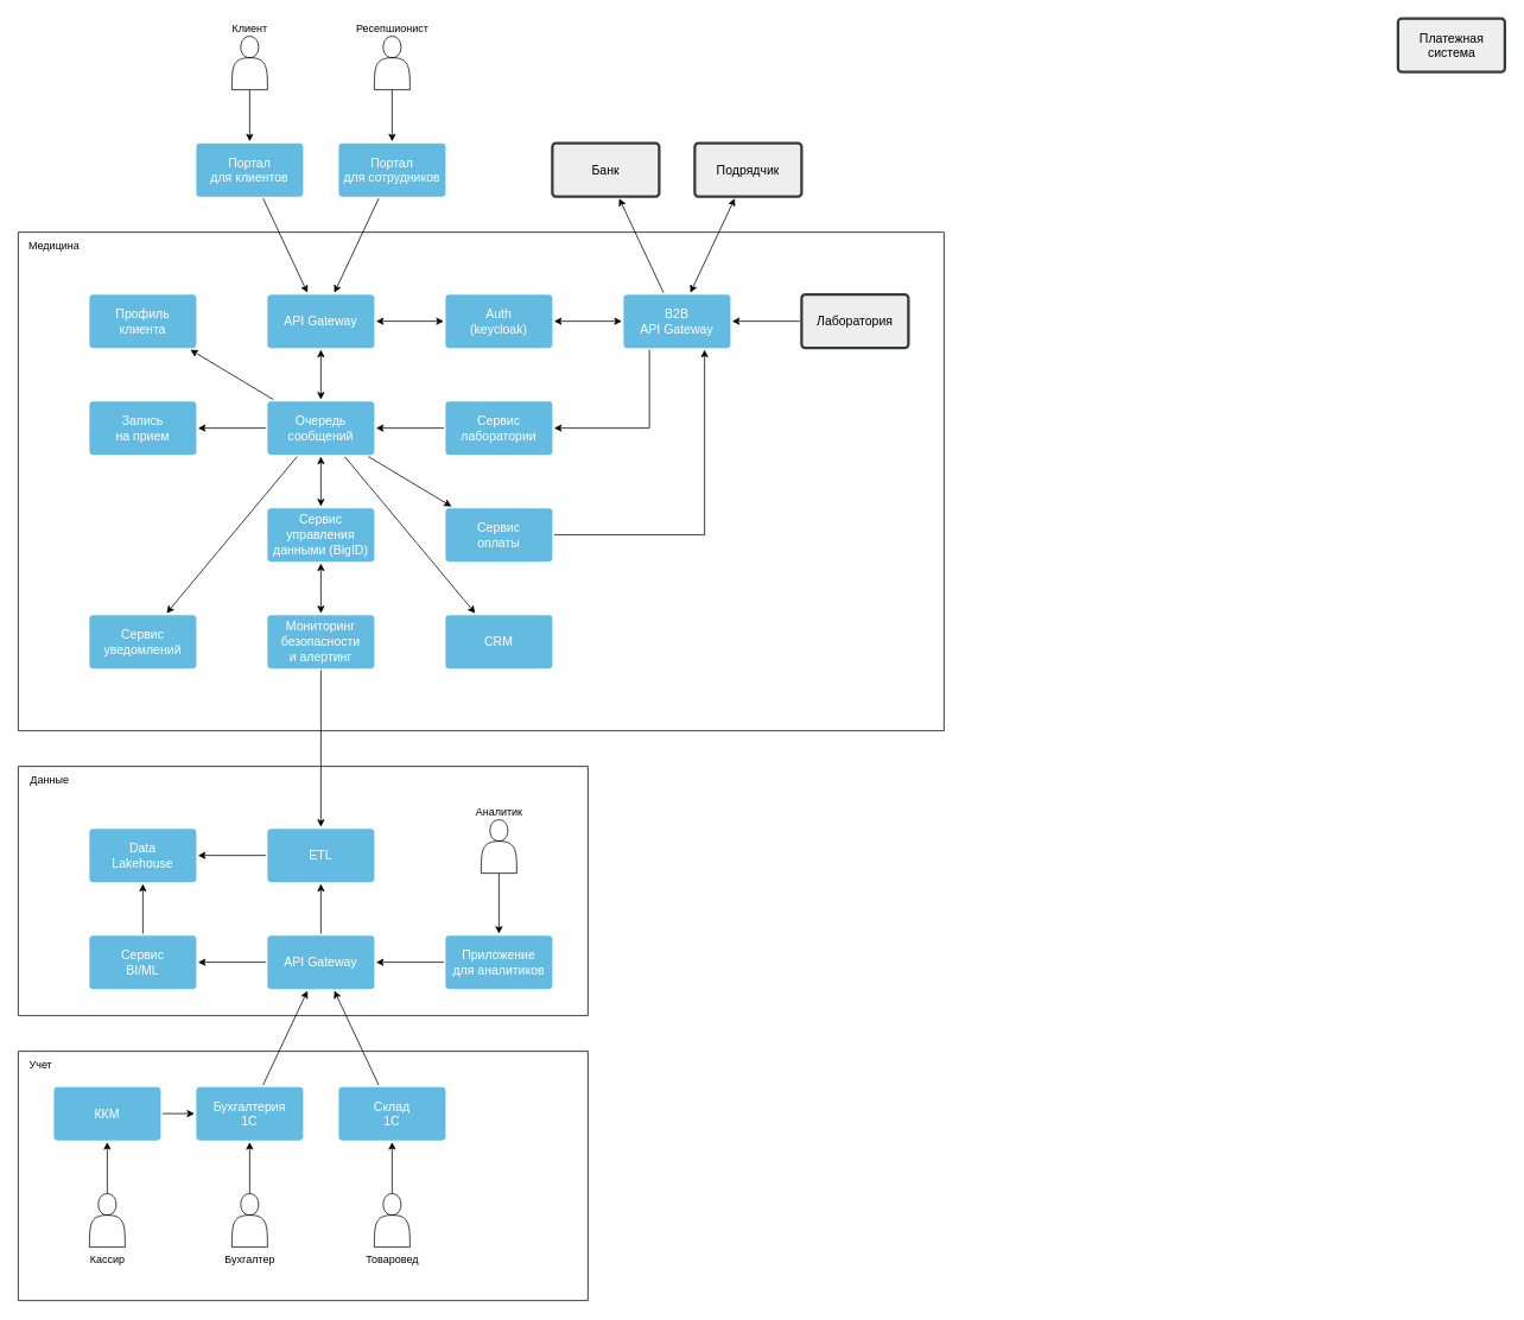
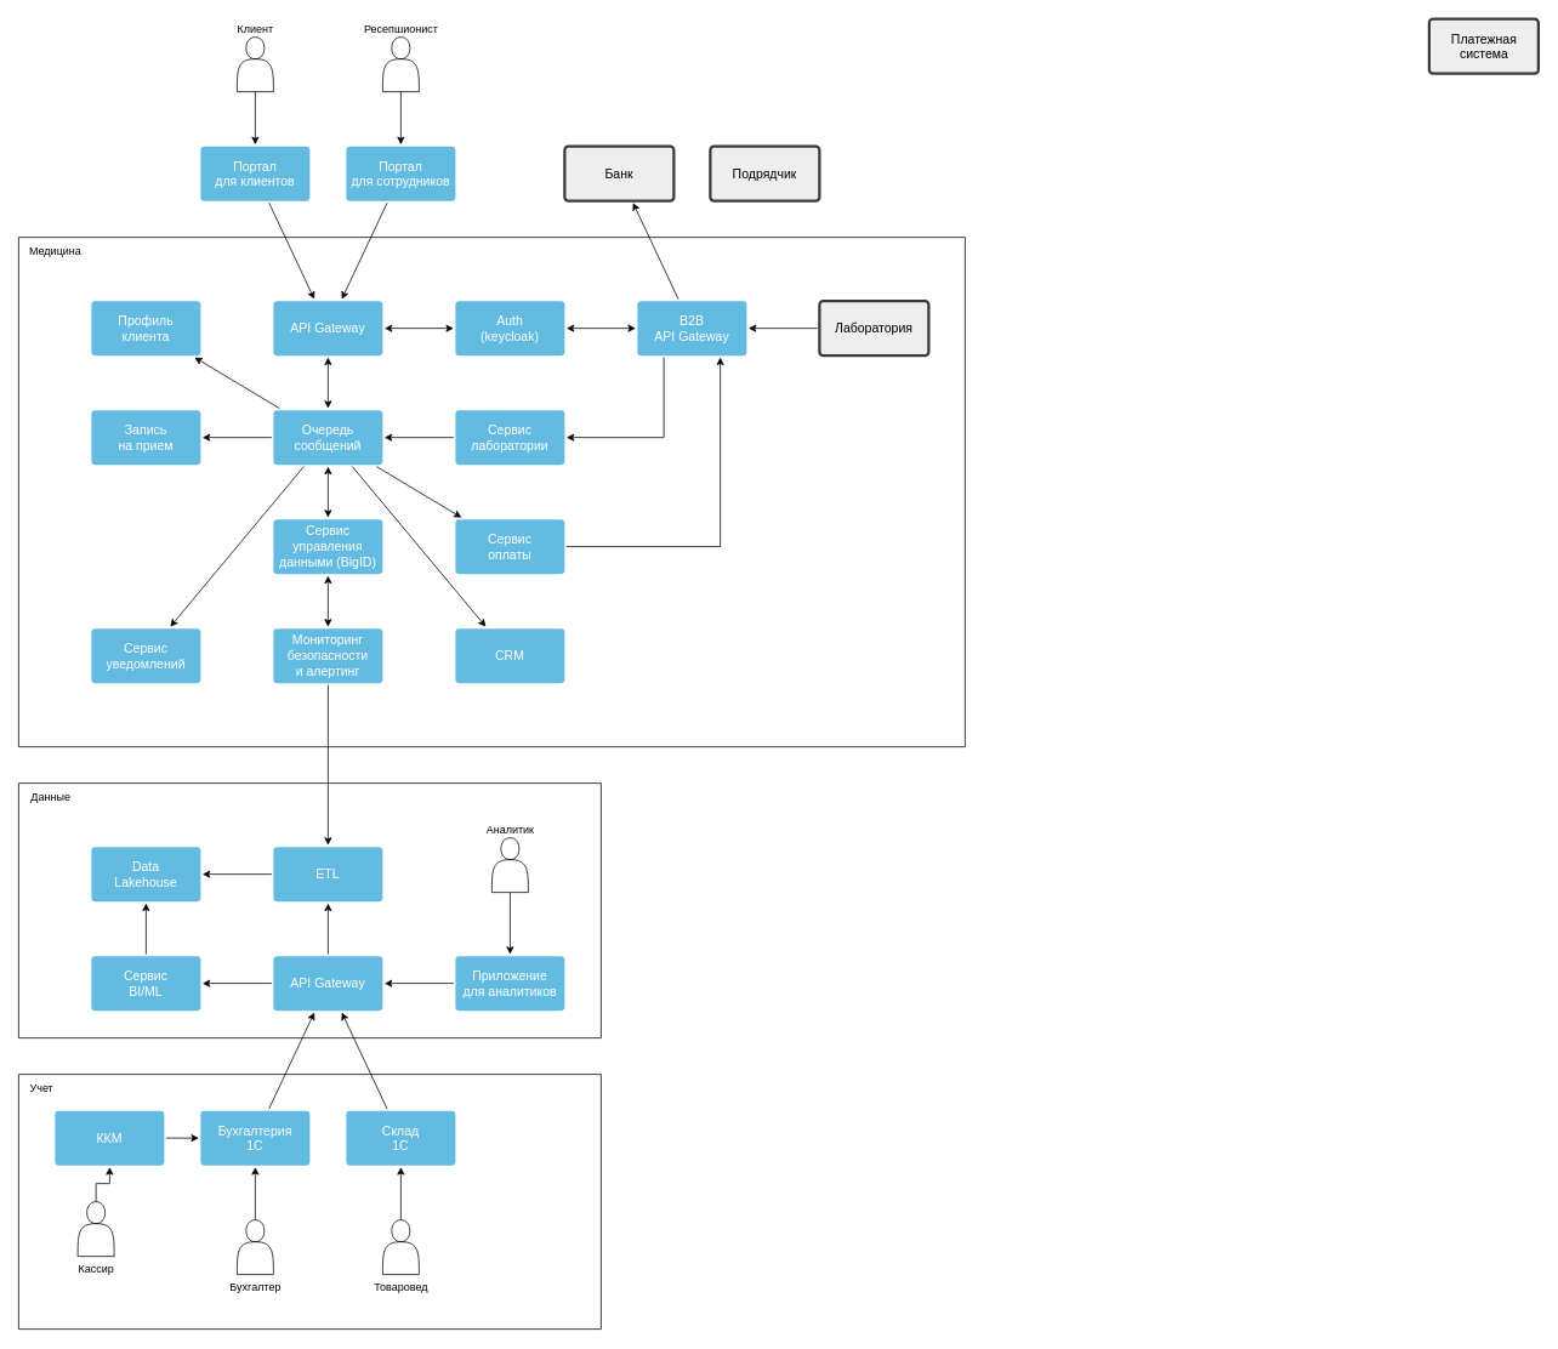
  <mxCell id="0" />
  <mxCell id="1" parent="0" />
  <mxCell id="2" value="" style="swimlane;startSize=0;swimlaneLine=1;resizable=1;fillStyle=auto;collapsible=0;" parent="1" vertex="1"><mxGeometry x="20" y="260" width="1040" height="560" as="geometry"><mxRectangle x="160" y="1120" width="50" height="40" as="alternateBounds" /></mxGeometry></mxCell>
  <mxCell id="3" value="Медицина" style="text;html=1;align=center;verticalAlign=middle;resizable=0;points=[];autosize=1;strokeColor=none;fillColor=none;" parent="2" vertex="1"><mxGeometry width="80" height="30" as="geometry" /></mxCell>
  <mxCell id="4" style="edgeStyle=orthogonalEdgeStyle;rounded=0;orthogonalLoop=1;jettySize=auto;html=1;entryX=0;entryY=0.5;entryDx=0;entryDy=0;startArrow=classic;startFill=1;" edge="1" parent="2" source="6" target="7"><mxGeometry relative="1" as="geometry" /></mxCell>
  <mxCell id="5" style="edgeStyle=orthogonalEdgeStyle;rounded=0;orthogonalLoop=1;jettySize=auto;html=1;entryX=0.5;entryY=0;entryDx=0;entryDy=0;startArrow=classic;startFill=1;" edge="1" parent="2" source="6" target="27"><mxGeometry relative="1" as="geometry" /></mxCell>
  <mxCell id="6" value="API Gateway" style="rounded=1;whiteSpace=wrap;html=1;shadow=0;labelBackgroundColor=none;strokeColor=none;strokeWidth=3;fillColor=#64bbe2;fontFamily=Helvetica;fontSize=14;fontColor=#FFFFFF;align=center;spacing=5;arcSize=7;perimeterSpacing=2;" vertex="1" parent="2"><mxGeometry x="280" y="70" width="120" height="60" as="geometry" /></mxCell>
  <mxCell id="7" value="Auth&lt;div&gt;(keycloak)&lt;/div&gt;" style="rounded=1;whiteSpace=wrap;html=1;shadow=0;labelBackgroundColor=none;strokeColor=none;strokeWidth=3;fillColor=#64bbe2;fontFamily=Helvetica;fontSize=14;fontColor=#FFFFFF;align=center;spacing=5;arcSize=7;perimeterSpacing=2;" vertex="1" parent="2"><mxGeometry x="480" y="70" width="120" height="60" as="geometry" /></mxCell>
  <mxCell id="8" style="edgeStyle=orthogonalEdgeStyle;rounded=0;orthogonalLoop=1;jettySize=auto;html=1;entryX=1;entryY=0.5;entryDx=0;entryDy=0;startArrow=classic;startFill=1;" edge="1" parent="2" source="10" target="7"><mxGeometry relative="1" as="geometry" /></mxCell>
  <mxCell id="9" style="edgeStyle=orthogonalEdgeStyle;rounded=0;orthogonalLoop=1;jettySize=auto;html=1;entryX=1;entryY=0.5;entryDx=0;entryDy=0;exitX=0.25;exitY=1;exitDx=0;exitDy=0;" edge="1" parent="2" source="10" target="20"><mxGeometry relative="1" as="geometry"><Array as="points"><mxPoint x="709" y="220" /></Array></mxGeometry></mxCell>
  <mxCell id="10" value="B2B&lt;div&gt;API Gateway&lt;/div&gt;" style="rounded=1;whiteSpace=wrap;html=1;shadow=0;labelBackgroundColor=none;strokeColor=none;strokeWidth=3;fillColor=#64bbe2;fontFamily=Helvetica;fontSize=14;fontColor=#FFFFFF;align=center;spacing=5;arcSize=7;perimeterSpacing=2;" vertex="1" parent="2"><mxGeometry x="680" y="70" width="120" height="60" as="geometry" /></mxCell>
  <mxCell id="11" style="edgeStyle=orthogonalEdgeStyle;rounded=0;orthogonalLoop=1;jettySize=auto;html=1;" edge="1" parent="2" source="12" target="10"><mxGeometry relative="1" as="geometry" /></mxCell>
  <mxCell id="12" value="Лаборатория" style="rounded=1;whiteSpace=wrap;html=1;shadow=0;labelBackgroundColor=none;strokeColor=#36393d;strokeWidth=3;fillColor=#eeeeee;fontFamily=Helvetica;fontSize=14;align=center;spacing=5;arcSize=7;perimeterSpacing=2;" vertex="1" parent="2"><mxGeometry x="880" y="70" width="120" height="60" as="geometry" /></mxCell>
  <mxCell id="13" value="Профиль&lt;div&gt;клиента&lt;/div&gt;" style="rounded=1;whiteSpace=wrap;html=1;shadow=0;labelBackgroundColor=none;strokeColor=none;strokeWidth=3;fillColor=#64bbe2;fontFamily=Helvetica;fontSize=14;fontColor=#FFFFFF;align=center;spacing=5;arcSize=7;perimeterSpacing=2;" vertex="1" parent="2"><mxGeometry x="80" y="70" width="120" height="60" as="geometry" /></mxCell>
  <mxCell id="14" value="Запись&lt;div&gt;на прием&lt;/div&gt;" style="rounded=1;whiteSpace=wrap;html=1;shadow=0;labelBackgroundColor=none;strokeColor=none;strokeWidth=3;fillColor=#64bbe2;fontFamily=Helvetica;fontSize=14;fontColor=#FFFFFF;align=center;spacing=5;arcSize=7;perimeterSpacing=2;" vertex="1" parent="2"><mxGeometry x="80" y="190" width="120" height="60" as="geometry" /></mxCell>
  <mxCell id="15" style="edgeStyle=orthogonalEdgeStyle;rounded=0;orthogonalLoop=1;jettySize=auto;html=1;entryX=0.75;entryY=1;entryDx=0;entryDy=0;" edge="1" parent="2" source="16" target="10"><mxGeometry relative="1" as="geometry" /></mxCell>
  <mxCell id="16" value="Сервис&lt;div&gt;оплаты&lt;/div&gt;" style="rounded=1;whiteSpace=wrap;html=1;shadow=0;labelBackgroundColor=none;strokeColor=none;strokeWidth=3;fillColor=#64bbe2;fontFamily=Helvetica;fontSize=14;fontColor=#FFFFFF;align=center;spacing=5;arcSize=7;perimeterSpacing=2;" vertex="1" parent="2"><mxGeometry x="480" y="310" width="120" height="60" as="geometry" /></mxCell>
  <mxCell id="17" value="Сервис&lt;div&gt;уведомлений&lt;/div&gt;" style="rounded=1;whiteSpace=wrap;html=1;shadow=0;labelBackgroundColor=none;strokeColor=none;strokeWidth=3;fillColor=#64bbe2;fontFamily=Helvetica;fontSize=14;fontColor=#FFFFFF;align=center;spacing=5;arcSize=7;perimeterSpacing=2;" vertex="1" parent="2"><mxGeometry x="80" y="430" width="120" height="60" as="geometry" /></mxCell>
  <mxCell id="18" value="CRM" style="rounded=1;whiteSpace=wrap;html=1;shadow=0;labelBackgroundColor=none;strokeColor=none;strokeWidth=3;fillColor=#64bbe2;fontFamily=Helvetica;fontSize=14;fontColor=#FFFFFF;align=center;spacing=5;arcSize=7;perimeterSpacing=2;" vertex="1" parent="2"><mxGeometry x="480" y="430" width="120" height="60" as="geometry" /></mxCell>
  <mxCell id="19" style="edgeStyle=orthogonalEdgeStyle;rounded=0;orthogonalLoop=1;jettySize=auto;html=1;" edge="1" parent="2" source="20" target="27"><mxGeometry relative="1" as="geometry" /></mxCell>
  <mxCell id="20" value="Сервис&lt;div&gt;лаборатории&lt;/div&gt;" style="rounded=1;whiteSpace=wrap;html=1;shadow=0;labelBackgroundColor=none;strokeColor=none;strokeWidth=3;fillColor=#64bbe2;fontFamily=Helvetica;fontSize=14;fontColor=#FFFFFF;align=center;spacing=5;arcSize=7;perimeterSpacing=2;" vertex="1" parent="2"><mxGeometry x="480" y="190" width="120" height="60" as="geometry" /></mxCell>
  <mxCell id="21" style="rounded=0;orthogonalLoop=1;jettySize=auto;html=1;" edge="1" parent="2" source="27" target="13"><mxGeometry relative="1" as="geometry" /></mxCell>
  <mxCell id="22" style="rounded=0;orthogonalLoop=1;jettySize=auto;html=1;" edge="1" parent="2" source="27" target="14"><mxGeometry relative="1" as="geometry" /></mxCell>
  <mxCell id="23" style="rounded=0;orthogonalLoop=1;jettySize=auto;html=1;" edge="1" parent="2" source="27" target="17"><mxGeometry relative="1" as="geometry" /></mxCell>
  <mxCell id="24" style="rounded=0;orthogonalLoop=1;jettySize=auto;html=1;" edge="1" parent="2" source="27" target="18"><mxGeometry relative="1" as="geometry" /></mxCell>
  <mxCell id="25" style="rounded=0;orthogonalLoop=1;jettySize=auto;html=1;" edge="1" parent="2" source="27" target="16"><mxGeometry relative="1" as="geometry" /></mxCell>
  <mxCell id="26" style="edgeStyle=orthogonalEdgeStyle;rounded=0;orthogonalLoop=1;jettySize=auto;html=1;entryX=0.5;entryY=0;entryDx=0;entryDy=0;startArrow=classic;startFill=1;" edge="1" parent="2" source="27" target="29"><mxGeometry relative="1" as="geometry" /></mxCell>
  <mxCell id="27" value="Очередь&lt;div&gt;сообщений&lt;/div&gt;" style="rounded=1;whiteSpace=wrap;html=1;shadow=0;labelBackgroundColor=none;strokeColor=none;strokeWidth=3;fillColor=#64bbe2;fontFamily=Helvetica;fontSize=14;fontColor=#FFFFFF;align=center;spacing=5;arcSize=7;perimeterSpacing=2;" vertex="1" parent="2"><mxGeometry x="280" y="190" width="120" height="60" as="geometry" /></mxCell>
  <mxCell id="28" style="edgeStyle=orthogonalEdgeStyle;rounded=0;orthogonalLoop=1;jettySize=auto;html=1;startArrow=classic;startFill=1;" edge="1" parent="2" source="29" target="30"><mxGeometry relative="1" as="geometry" /></mxCell>
  <mxCell id="29" value="&lt;div&gt;Сервис&lt;/div&gt;&lt;div&gt;&lt;span style=&quot;background-color: transparent; color: light-dark(rgb(255, 255, 255), rgb(18, 18, 18));&quot;&gt;управления данными&amp;nbsp;&lt;/span&gt;&lt;span style=&quot;background-color: transparent; color: light-dark(rgb(255, 255, 255), rgb(18, 18, 18));&quot;&gt;(BigID)&lt;/span&gt;&lt;/div&gt;" style="rounded=1;whiteSpace=wrap;html=1;shadow=0;labelBackgroundColor=none;strokeColor=none;strokeWidth=3;fillColor=#64bbe2;fontFamily=Helvetica;fontSize=14;fontColor=#FFFFFF;align=center;spacing=5;arcSize=7;perimeterSpacing=2;" vertex="1" parent="2"><mxGeometry x="280" y="310" width="120" height="60" as="geometry" /></mxCell>
  <mxCell id="30" value="Мониторинг&lt;div&gt;безопасности&lt;br&gt;&lt;div&gt;и алертинг&lt;/div&gt;&lt;/div&gt;" style="rounded=1;whiteSpace=wrap;html=1;shadow=0;labelBackgroundColor=none;strokeColor=none;strokeWidth=3;fillColor=#64bbe2;fontFamily=Helvetica;fontSize=14;fontColor=#FFFFFF;align=center;spacing=5;arcSize=7;perimeterSpacing=2;" vertex="1" parent="2"><mxGeometry x="280" y="430" width="120" height="60" as="geometry" /></mxCell>
  <mxCell id="31" style="edgeStyle=orthogonalEdgeStyle;rounded=0;orthogonalLoop=1;jettySize=auto;html=1;" edge="1" parent="1" source="32" target="39"><mxGeometry relative="1" as="geometry" /></mxCell>
  <mxCell id="32" value="Клиент" style="shape=actor;html=1;labelPosition=center;verticalLabelPosition=top;align=center;verticalAlign=bottom;" parent="1" vertex="1"><mxGeometry x="260" y="40" width="40" height="60" as="geometry" /></mxCell>
- <mxCell id="33" style="rounded=0;orthogonalLoop=1;jettySize=auto;html=1;startArrow=classic;startFill=1;" edge="1" parent="1" source="34" target="10"><mxGeometry relative="1" as="geometry" /></mxCell>
  <mxCell id="34" value="Подрядчик" style="rounded=1;whiteSpace=wrap;html=1;shadow=0;labelBackgroundColor=none;strokeColor=#36393d;strokeWidth=3;fillColor=#eeeeee;fontFamily=Helvetica;fontSize=14;align=center;spacing=5;arcSize=7;perimeterSpacing=2;" parent="1" vertex="1"><mxGeometry x="780" y="160" width="120" height="60" as="geometry" /></mxCell>
  <mxCell id="35" value="Платежная&lt;div&gt;система&lt;/div&gt;" style="rounded=1;html=1;shadow=0;labelBackgroundColor=none;strokeColor=#36393d;strokeWidth=3;fillColor=#eeeeee;fontFamily=Helvetica;fontSize=14;align=center;spacing=5;arcSize=7;perimeterSpacing=2;" parent="1" vertex="1"><mxGeometry x="1570" y="20" width="120" height="60" as="geometry" /></mxCell>
  <mxCell id="36" style="edgeStyle=orthogonalEdgeStyle;rounded=0;orthogonalLoop=1;jettySize=auto;html=1;" edge="1" parent="1" source="37" target="41"><mxGeometry relative="1" as="geometry" /></mxCell>
  <mxCell id="37" value="Ресепшионист" style="shape=actor;html=1;labelPosition=center;verticalLabelPosition=top;align=center;verticalAlign=bottom;" parent="1" vertex="1"><mxGeometry x="420" y="40" width="40" height="60" as="geometry" /></mxCell>
  <mxCell id="38" style="rounded=0;orthogonalLoop=1;jettySize=auto;html=1;" edge="1" parent="1" source="39" target="6"><mxGeometry relative="1" as="geometry" /></mxCell>
  <mxCell id="39" value="Портал&lt;div&gt;для клиентов&lt;/div&gt;" style="rounded=1;whiteSpace=wrap;html=1;shadow=0;labelBackgroundColor=none;strokeColor=none;strokeWidth=3;fillColor=#64bbe2;fontFamily=Helvetica;fontSize=14;fontColor=#FFFFFF;align=center;spacing=5;arcSize=7;perimeterSpacing=2;" vertex="1" parent="1"><mxGeometry x="220" y="160" width="120" height="60" as="geometry" /></mxCell>
  <mxCell id="40" style="rounded=0;orthogonalLoop=1;jettySize=auto;html=1;" edge="1" parent="1" source="41" target="6"><mxGeometry relative="1" as="geometry" /></mxCell>
  <mxCell id="41" value="Портал&lt;div&gt;для сотрудников&lt;/div&gt;" style="rounded=1;whiteSpace=wrap;html=1;shadow=0;labelBackgroundColor=none;strokeColor=none;strokeWidth=3;fillColor=#64bbe2;fontFamily=Helvetica;fontSize=14;fontColor=#FFFFFF;align=center;spacing=5;arcSize=7;perimeterSpacing=2;" vertex="1" parent="1"><mxGeometry x="380" y="160" width="120" height="60" as="geometry" /></mxCell>
  <mxCell id="42" value="Банк" style="rounded=1;whiteSpace=wrap;html=1;shadow=0;labelBackgroundColor=none;strokeColor=#36393d;strokeWidth=3;fillColor=#eeeeee;fontFamily=Helvetica;fontSize=14;align=center;spacing=5;arcSize=7;perimeterSpacing=2;" vertex="1" parent="1"><mxGeometry x="620" y="160" width="120" height="60" as="geometry" /></mxCell>
  <mxCell id="43" style="rounded=0;orthogonalLoop=1;jettySize=auto;html=1;" edge="1" parent="1" source="10" target="42"><mxGeometry relative="1" as="geometry" /></mxCell>
  <mxCell id="44" value="" style="swimlane;startSize=0;swimlaneLine=1;resizable=1;fillStyle=auto;collapsible=0;" vertex="1" parent="1"><mxGeometry x="20" y="860" width="640" height="280" as="geometry"><mxRectangle x="160" y="1120" width="50" height="40" as="alternateBounds" /></mxGeometry></mxCell>
  <mxCell id="45" value="Данные" style="text;html=1;align=center;verticalAlign=middle;resizable=0;points=[];autosize=1;strokeColor=none;fillColor=none;" vertex="1" parent="44"><mxGeometry width="70" height="30" as="geometry" /></mxCell>
  <mxCell id="46" value="Data&lt;div&gt;Lakehouse&lt;/div&gt;" style="rounded=1;whiteSpace=wrap;html=1;shadow=0;labelBackgroundColor=none;strokeColor=none;strokeWidth=3;fillColor=#64bbe2;fontFamily=Helvetica;fontSize=14;fontColor=#FFFFFF;align=center;spacing=5;arcSize=7;perimeterSpacing=2;" vertex="1" parent="44"><mxGeometry x="80" y="70" width="120" height="60" as="geometry" /></mxCell>
  <mxCell id="47" style="edgeStyle=orthogonalEdgeStyle;rounded=0;orthogonalLoop=1;jettySize=auto;html=1;entryX=0.5;entryY=1;entryDx=0;entryDy=0;" edge="1" parent="44" source="48" target="46"><mxGeometry relative="1" as="geometry" /></mxCell>
  <mxCell id="48" value="Сервис&lt;div&gt;BI/ML&lt;/div&gt;" style="rounded=1;whiteSpace=wrap;html=1;shadow=0;labelBackgroundColor=none;strokeColor=none;strokeWidth=3;fillColor=#64bbe2;fontFamily=Helvetica;fontSize=14;fontColor=#FFFFFF;align=center;spacing=5;arcSize=7;perimeterSpacing=2;" vertex="1" parent="44"><mxGeometry x="80" y="190" width="120" height="60" as="geometry" /></mxCell>
  <mxCell id="49" style="edgeStyle=orthogonalEdgeStyle;rounded=0;orthogonalLoop=1;jettySize=auto;html=1;entryX=1;entryY=0.5;entryDx=0;entryDy=0;" edge="1" parent="44" source="51" target="48"><mxGeometry relative="1" as="geometry" /></mxCell>
  <mxCell id="50" style="edgeStyle=orthogonalEdgeStyle;rounded=0;orthogonalLoop=1;jettySize=auto;html=1;entryX=0.5;entryY=1;entryDx=0;entryDy=0;" edge="1" parent="44" source="51" target="57"><mxGeometry relative="1" as="geometry" /></mxCell>
  <mxCell id="51" value="API Gateway" style="rounded=1;whiteSpace=wrap;html=1;shadow=0;labelBackgroundColor=none;strokeColor=none;strokeWidth=3;fillColor=#64bbe2;fontFamily=Helvetica;fontSize=14;fontColor=#FFFFFF;align=center;spacing=5;arcSize=7;perimeterSpacing=2;" vertex="1" parent="44"><mxGeometry x="280" y="190" width="120" height="60" as="geometry" /></mxCell>
  <mxCell id="52" style="edgeStyle=orthogonalEdgeStyle;rounded=0;orthogonalLoop=1;jettySize=auto;html=1;entryX=1;entryY=0.5;entryDx=0;entryDy=0;" edge="1" parent="44" source="53" target="51"><mxGeometry relative="1" as="geometry" /></mxCell>
  <mxCell id="53" value="Приложение&lt;div&gt;для аналитиков&lt;/div&gt;" style="rounded=1;whiteSpace=wrap;html=1;shadow=0;labelBackgroundColor=none;strokeColor=none;strokeWidth=3;fillColor=#64bbe2;fontFamily=Helvetica;fontSize=14;fontColor=#FFFFFF;align=center;spacing=5;arcSize=7;perimeterSpacing=2;" vertex="1" parent="44"><mxGeometry x="480" y="190" width="120" height="60" as="geometry" /></mxCell>
  <mxCell id="54" style="edgeStyle=orthogonalEdgeStyle;rounded=0;orthogonalLoop=1;jettySize=auto;html=1;entryX=0.5;entryY=0;entryDx=0;entryDy=0;" edge="1" parent="44" source="55" target="53"><mxGeometry relative="1" as="geometry" /></mxCell>
  <mxCell id="55" value="Аналитик" style="shape=actor;html=1;labelPosition=center;verticalLabelPosition=top;align=center;verticalAlign=bottom;" vertex="1" parent="44"><mxGeometry x="520" y="60" width="40" height="60" as="geometry" /></mxCell>
  <mxCell id="56" style="edgeStyle=orthogonalEdgeStyle;rounded=0;orthogonalLoop=1;jettySize=auto;html=1;entryX=1;entryY=0.5;entryDx=0;entryDy=0;" edge="1" parent="44" source="57" target="46"><mxGeometry relative="1" as="geometry" /></mxCell>
  <mxCell id="57" value="ETL" style="rounded=1;whiteSpace=wrap;html=1;shadow=0;labelBackgroundColor=none;strokeColor=none;strokeWidth=3;fillColor=#64bbe2;fontFamily=Helvetica;fontSize=14;fontColor=#FFFFFF;align=center;spacing=5;arcSize=7;perimeterSpacing=2;" vertex="1" parent="44"><mxGeometry x="280" y="70" width="120" height="60" as="geometry" /></mxCell>
  <mxCell id="58" style="edgeStyle=orthogonalEdgeStyle;rounded=0;orthogonalLoop=1;jettySize=auto;html=1;entryX=0.5;entryY=0;entryDx=0;entryDy=0;" edge="1" parent="1" source="30" target="57"><mxGeometry relative="1" as="geometry" /></mxCell>
  <mxCell id="59" value="" style="swimlane;startSize=0;swimlaneLine=1;resizable=1;fillStyle=auto;collapsible=0;" vertex="1" parent="1"><mxGeometry x="20" y="1180" width="640" height="280" as="geometry"><mxRectangle x="160" y="1120" width="50" height="40" as="alternateBounds" /></mxGeometry></mxCell>
  <mxCell id="60" value="Учет" style="text;html=1;align=center;verticalAlign=middle;resizable=0;points=[];autosize=1;strokeColor=none;fillColor=none;" vertex="1" parent="59"><mxGeometry width="50" height="30" as="geometry" /></mxCell>
  <mxCell id="61" style="edgeStyle=orthogonalEdgeStyle;rounded=0;orthogonalLoop=1;jettySize=auto;html=1;" edge="1" parent="59" source="62" target="63"><mxGeometry relative="1" as="geometry" /></mxCell>
  <mxCell id="62" value="Бухгалтер" style="shape=actor;html=1;labelPosition=center;verticalLabelPosition=bottom;align=center;verticalAlign=top;" vertex="1" parent="59"><mxGeometry x="240" y="160" width="40" height="60" as="geometry" /></mxCell>
  <mxCell id="63" value="Бухгалтерия&lt;div&gt;1С&lt;/div&gt;" style="rounded=1;whiteSpace=wrap;html=1;shadow=0;labelBackgroundColor=none;strokeColor=none;strokeWidth=3;fillColor=#64bbe2;fontFamily=Helvetica;fontSize=14;fontColor=#FFFFFF;align=center;spacing=5;arcSize=7;perimeterSpacing=2;" vertex="1" parent="59"><mxGeometry x="200" y="40" width="120" height="60" as="geometry" /></mxCell>
  <mxCell id="64" value="Склад&lt;div&gt;1С&lt;/div&gt;" style="rounded=1;whiteSpace=wrap;html=1;shadow=0;labelBackgroundColor=none;strokeColor=none;strokeWidth=3;fillColor=#64bbe2;fontFamily=Helvetica;fontSize=14;fontColor=#FFFFFF;align=center;spacing=5;arcSize=7;perimeterSpacing=2;" vertex="1" parent="59"><mxGeometry x="360" y="40" width="120" height="60" as="geometry" /></mxCell>
  <mxCell id="65" style="edgeStyle=orthogonalEdgeStyle;rounded=0;orthogonalLoop=1;jettySize=auto;html=1;" edge="1" parent="59" source="66" target="64"><mxGeometry relative="1" as="geometry" /></mxCell>
  <mxCell id="66" value="Товаровед" style="shape=actor;html=1;labelPosition=center;verticalLabelPosition=bottom;align=center;verticalAlign=top;" vertex="1" parent="59"><mxGeometry x="400" y="160" width="40" height="60" as="geometry" /></mxCell>
  <mxCell id="67" style="edgeStyle=orthogonalEdgeStyle;rounded=0;orthogonalLoop=1;jettySize=auto;html=1;" edge="1" parent="59" source="68" target="63"><mxGeometry relative="1" as="geometry" /></mxCell>
  <mxCell id="68" value="ККМ" style="rounded=1;whiteSpace=wrap;html=1;shadow=0;labelBackgroundColor=none;strokeColor=none;strokeWidth=3;fillColor=#64bbe2;fontFamily=Helvetica;fontSize=14;fontColor=#FFFFFF;align=center;spacing=5;arcSize=7;perimeterSpacing=2;" vertex="1" parent="59"><mxGeometry x="40" y="40" width="120" height="60" as="geometry" /></mxCell>
  <mxCell id="69" style="edgeStyle=orthogonalEdgeStyle;rounded=0;orthogonalLoop=1;jettySize=auto;html=1;" edge="1" parent="59" source="70" target="68"><mxGeometry relative="1" as="geometry" /></mxCell>
- <mxCell id="70" value="Кассир" style="shape=actor;html=1;labelPosition=center;verticalLabelPosition=bottom;align=center;verticalAlign=top;" vertex="1" parent="59"><mxGeometry x="80" y="160" width="40" height="60" as="geometry" /></mxCell>
+ <mxCell id="70" value="Кассир" style="shape=actor;html=1;labelPosition=center;verticalLabelPosition=bottom;align=center;verticalAlign=top;" vertex="1" parent="59"><mxGeometry x="65" y="140" width="40" height="60" as="geometry" /></mxCell>
  <mxCell id="71" style="rounded=0;orthogonalLoop=1;jettySize=auto;html=1;" edge="1" parent="1" source="63" target="51"><mxGeometry relative="1" as="geometry" /></mxCell>
  <mxCell id="72" style="rounded=0;orthogonalLoop=1;jettySize=auto;html=1;" edge="1" parent="1" source="64" target="51"><mxGeometry relative="1" as="geometry" /></mxCell>
